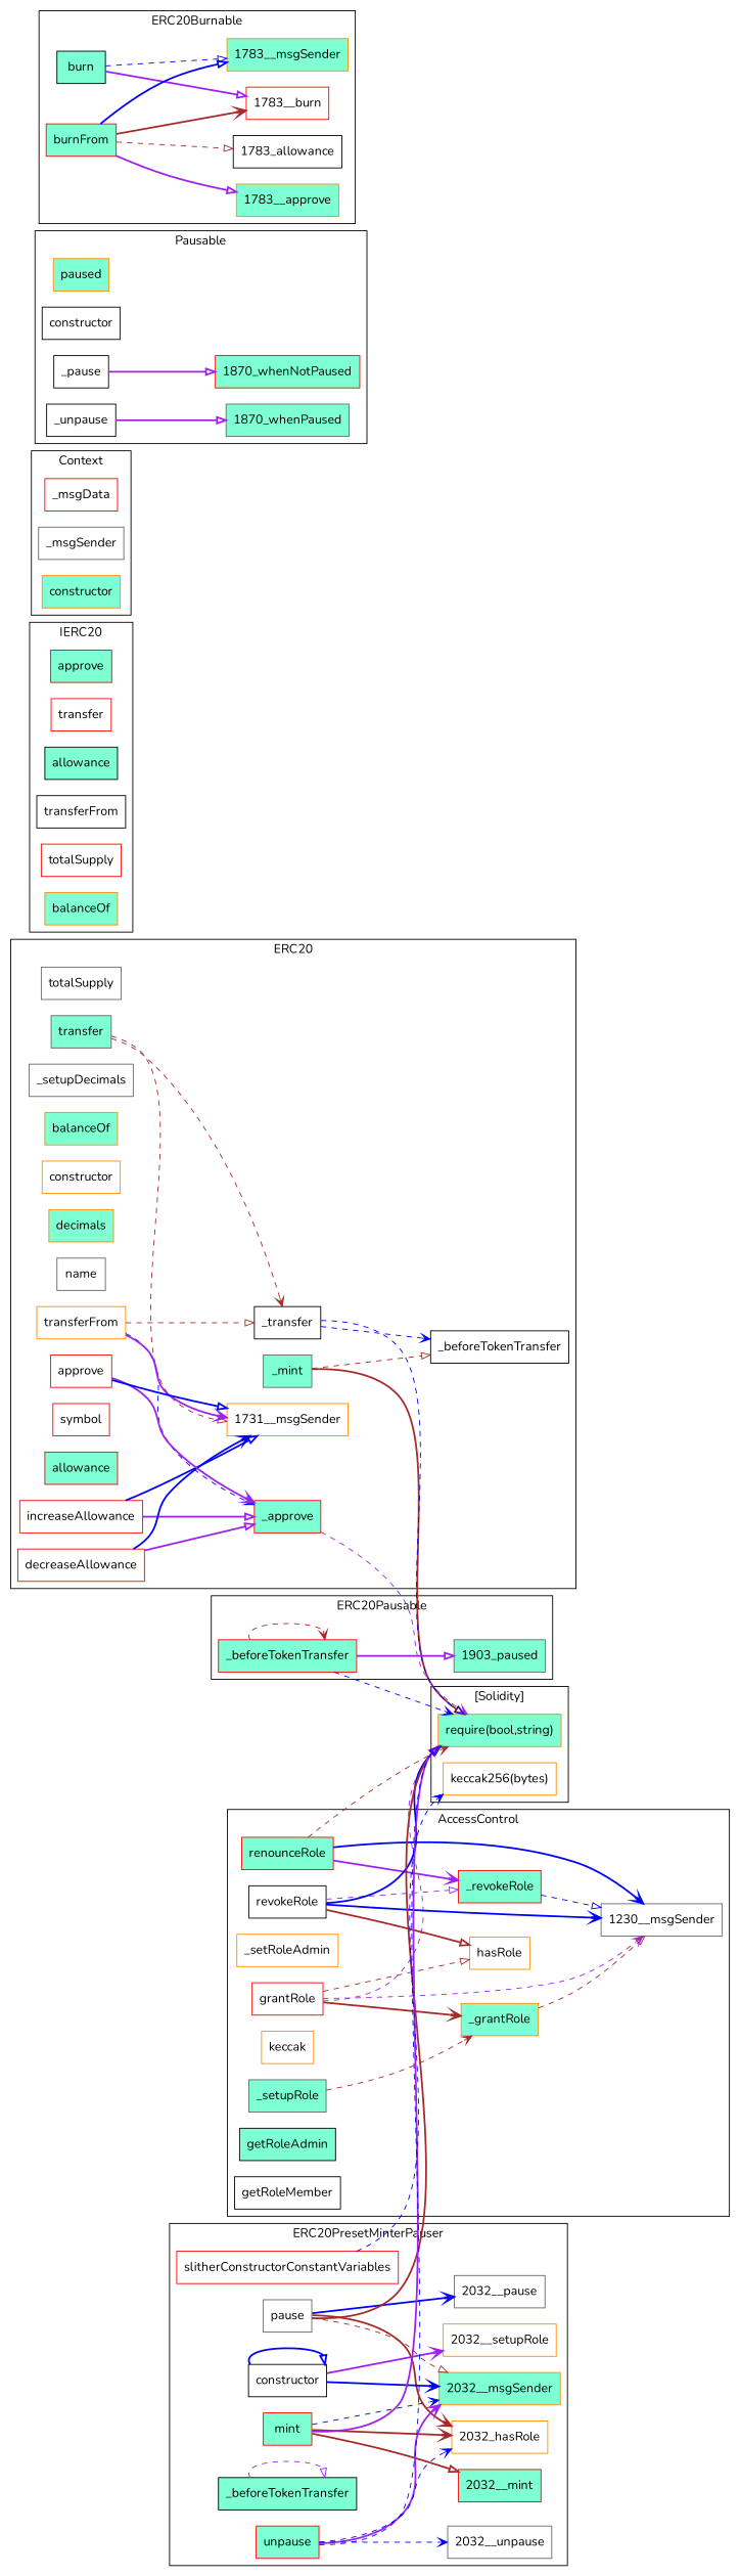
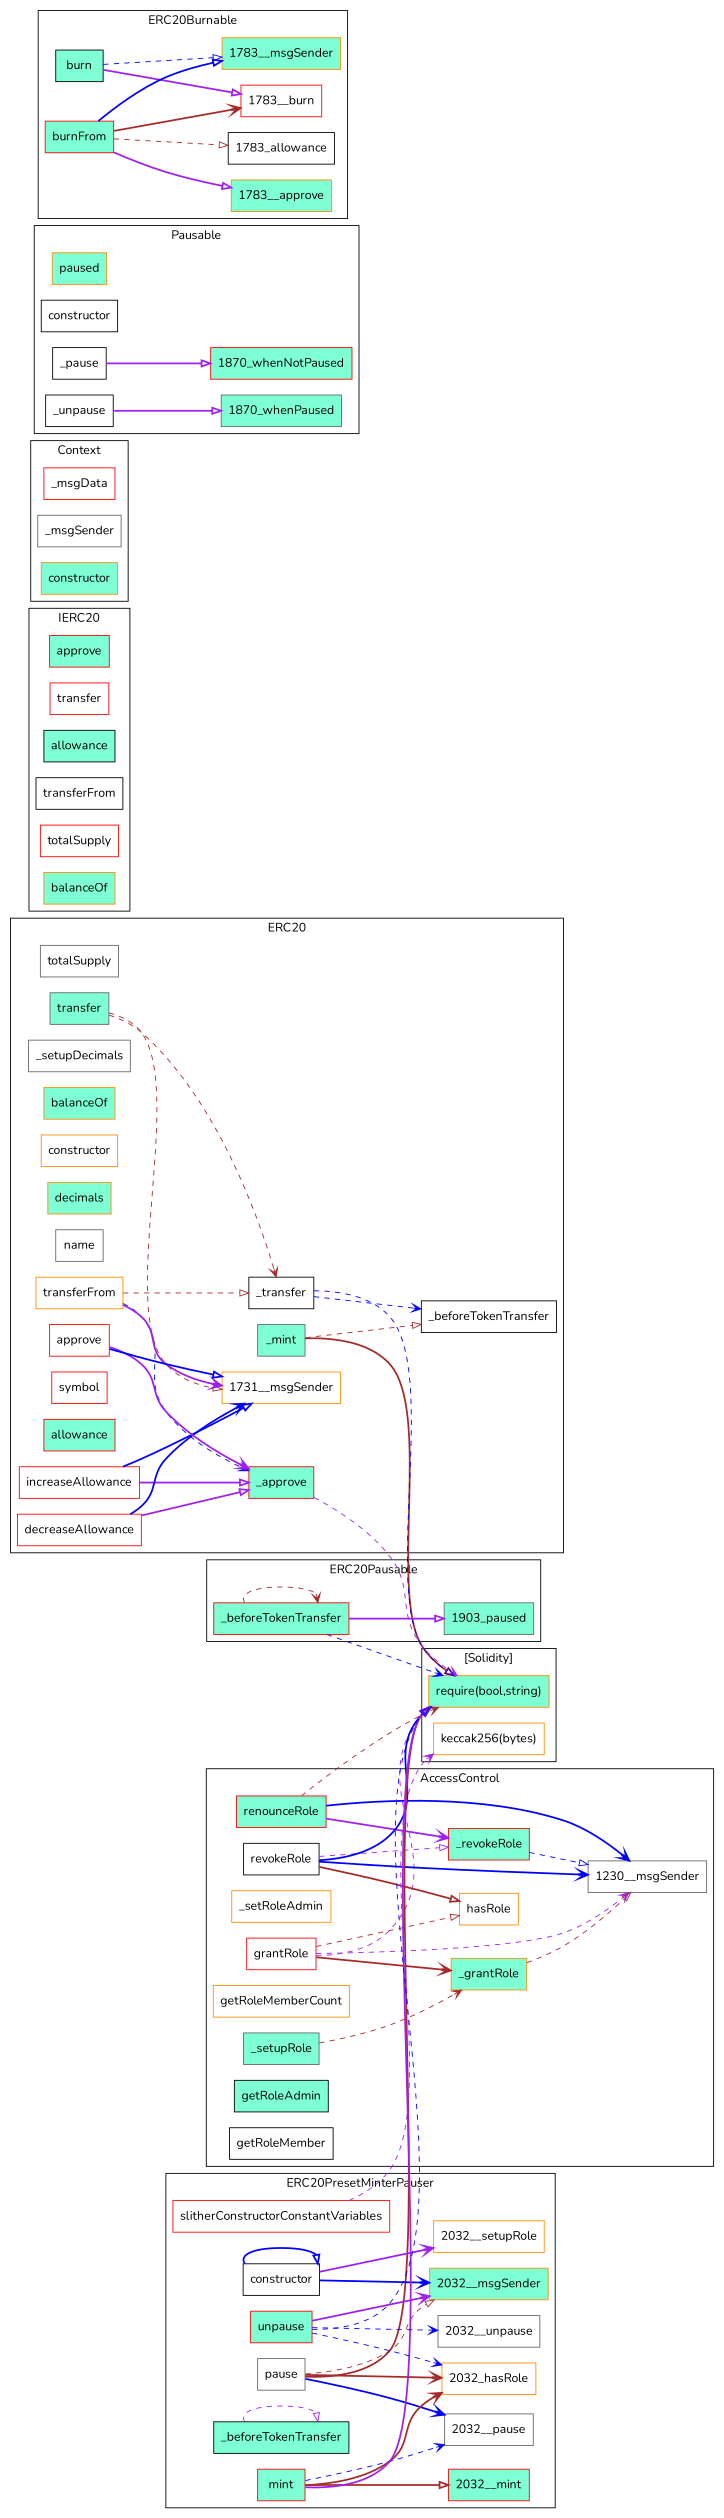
  strict digraph {
    fontname=Nunito
    rankdir=LR
    node [color=red fillcolor=white fontname=Nunito shape=box style=filled]
    edge [arrowhead=onormal color=blue fontname=Nunito style=bold]
    n1 [color=gray40 label=totalSupply]
    n2 [color=gray40 fillcolor=aquamarine label=_mint]
    n3 [color=black label=_beforeTokenTransfer]
    n4 [label=increaseAllowance]
    n5 [fillcolor=aquamarine label=_approve]
    "1731__msgSender" [color=darkorange]
    n7 [color=black label=_transfer]
    n8 [color=gray40 label=_setupDecimals]
    n9 [color=darkorange fillcolor=aquamarine label=balanceOf]
    n10 [color=darkorange label=constructor]
    n11 [color=darkorange fillcolor=aquamarine label=decimals]
    n12 [color=gray40 label=name]
    n13 [color=gray40 fillcolor=aquamarine label=transfer]
    n14 [label=decreaseAllowance]
    n15 [label=symbol]
    n16 [fillcolor=aquamarine label=allowance]
    n17 [color=darkorange label=transferFrom]
    n18 [label=approve]
    n19 [fillcolor=aquamarine label=approve]
    n20 [label=transfer]
    n21 [color=black fillcolor=aquamarine label=allowance]
    n22 [color=black label=transferFrom]
    n23 [label=totalSupply]
    n24 [color=darkorange fillcolor=aquamarine label=balanceOf]
    n25 [label=_msgData]
    n26 [color=gray40 label=_msgSender]
    n27 [color=darkorange fillcolor=aquamarine label=constructor]
    n28 [color=darkorange fillcolor=aquamarine label=paused]
    n29 [color=black label=constructor]
    n30 [color=black label=_pause]
    "1870_whenNotPaused" [fillcolor=aquamarine]
    n32 [color=black label=_unpause]
    "1870_whenPaused" [color=gray40 fillcolor=aquamarine]
    n34 [fillcolor=aquamarine label=_beforeTokenTransfer]
    "1903_paused" [color=gray40 fillcolor=aquamarine]
    n36 [label=grantRole]
    n37 [color=darkorange fillcolor=aquamarine label=_grantRole]
    n38 [color=darkorange label=hasRole]
    "1230__msgSender" [color=gray40]
    n40 [fillcolor=aquamarine label=renounceRole]
    n41 [fillcolor=aquamarine label=_revokeRole]
    n42 [color=darkorange label=_setRoleAdmin]
    n43 [color=gray40 fillcolor=aquamarine label=_setupRole]
-   n44 [color=darkorange label=keccak]
+   n44 [color=darkorange label=getRoleMemberCount]
    n45 [color=black label=revokeRole]
    n46 [color=black fillcolor=aquamarine label=getRoleAdmin]
    n47 [color=black label=getRoleMember]
    n48 [color=gray40 label=pause]
    "2032__msgSender" [color=darkorange fillcolor=aquamarine]
    "2032_hasRole" [color=darkorange]
    "2032__pause" [color=gray40]
    n52 [color=black label=constructor]
    "2032__setupRole" [color=darkorange]
    n54 [fillcolor=aquamarine label=mint]
    "2032__mint" [fillcolor=aquamarine]
    n56 [label=slitherConstructorConstantVariables]
    n57 [color=black fillcolor=aquamarine label=_beforeTokenTransfer]
    n58 [fillcolor=aquamarine label=unpause]
    "2032__unpause" [color=gray40]
    n60 [color=black fillcolor=aquamarine label=burn]
    "1783__burn"
    "1783__msgSender" [color=darkorange fillcolor=aquamarine]
    n63 [fillcolor=aquamarine label=burnFrom]
    "1783__approve" [color=darkorange fillcolor=aquamarine]
    "1783_allowance" [color=black]
    "require(bool,string)" [color=darkorange fillcolor=aquamarine]
    "keccak256(bytes)" [color=darkorange]
    subgraph cluster_1 {
      label=ERC20
      n1
      n2
      n3
      n4
      n5
      "1731__msgSender"
      n7
      n8
      n9
      n10
      n11
      n12
      n13
      n14
      n15
      n16
      n17
      n18
    }
    subgraph cluster_2 {
      label=IERC20
      n19
      n20
      n21
      n22
      n23
      n24
    }
    subgraph cluster_3 {
      label=Context
      n25
      n26
      n27
    }
    subgraph cluster_4 {
      label=Pausable
      n28
      n29
      n30
      "1870_whenNotPaused"
      n32
      "1870_whenPaused"
    }
    subgraph cluster_5 {
      label=ERC20Pausable
      n34
      "1903_paused"
    }
    subgraph cluster_6 {
      label=AccessControl
      n36
      n37
      n38
      "1230__msgSender"
      n40
      n41
      n42
      n43
      n44
      n45
      n46
      n47
    }
    subgraph cluster_7 {
      label=ERC20PresetMinterPauser
      n48
      "2032__msgSender"
      "2032_hasRole"
      "2032__pause"
      n52
      "2032__setupRole"
      n54
      "2032__mint"
      n56
      n57
      n58
      "2032__unpause"
    }
    subgraph cluster_8 {
      label=ERC20Burnable
      n60
      "1783__burn"
      "1783__msgSender"
      n63
      "1783__approve"
      "1783_allowance"
    }
    subgraph cluster_9 {
      label="[Solidity]"
      "require(bool,string)"
      "keccak256(bytes)"
    }
    n2 -> n3 [color=brown style=dashed]
    n2 -> "require(bool,string)" [color=brown]
    n4 -> n5 [color=purple]
    n4 -> "1731__msgSender"
    n5 -> "require(bool,string)" [arrowhead=vee color=purple style=dashed]
    n7 -> n3 [arrowhead=vee style=dashed]
    n7 -> "require(bool,string)" [style=dashed]
    n13 -> "1731__msgSender" [color=brown style=dashed]
    n13 -> n7 [arrowhead=vee color=brown style=dashed]
    n14 -> n5 [color=purple]
    n14 -> "1731__msgSender" [arrowhead=vee]
    n17 -> n5 [arrowhead=vee style=dashed]
    n17 -> "1731__msgSender" [arrowhead=vee color=purple]
    n17 -> n7 [color=brown style=dashed]
    n18 -> n5 [arrowhead=vee color=purple]
    n18 -> "1731__msgSender"
    n30 -> "1870_whenNotPaused" [color=purple]
    n32 -> "1870_whenPaused" [color=purple]
    n34 -> n34 [arrowhead=vee color=brown style=dashed]
    n34 -> "1903_paused" [color=purple]
    n34 -> "require(bool,string)" [arrowhead=vee style=dashed]
    n36 -> n37 [arrowhead=vee color=brown]
    n36 -> n38 [color=brown style=dashed]
    n36 -> "1230__msgSender" [arrowhead=vee color=purple style=dashed]
    n36 -> "require(bool,string)" [arrowhead=vee color=purple style=dashed]
    n37 -> "1230__msgSender" [color=brown style=dashed]
    n40 -> "1230__msgSender" [arrowhead=vee]
    n40 -> n41 [arrowhead=vee color=purple]
    n40 -> "require(bool,string)" [arrowhead=vee color=brown style=dashed]
    n41 -> "1230__msgSender" [style=dashed]
    n43 -> n37 [arrowhead=vee color=brown style=dashed]
    n45 -> n38 [color=brown]
    n45 -> "1230__msgSender" [arrowhead=vee]
    n45 -> n41 [color=purple style=dashed]
    n45 -> "require(bool,string)"
    n48 -> "2032__msgSender" [color=brown style=dashed]
    n48 -> "2032_hasRole" [arrowhead=vee color=brown]
    n48 -> "2032__pause" [arrowhead=vee]
    n48 -> "require(bool,string)" [color=brown]
    n52 -> "2032__msgSender" [arrowhead=vee]
    n52 -> n52
    n52 -> "2032__setupRole" [arrowhead=vee color=purple]
-   n54 -> "2032__msgSender" [arrowhead=vee style=dashed]
+   n54 -> "2032__pause" [arrowhead=vee style=dashed]
    n54 -> "2032_hasRole" [arrowhead=vee color=brown]
    n54 -> "2032__mint" [color=brown]
    n54 -> "require(bool,string)" [color=purple]
-   n56 -> "keccak256(bytes)" [arrowhead=vee style=dashed]
+   n56 -> "keccak256(bytes)" [arrowhead=vee color=purple style=dashed]
    n57 -> n57 [color=purple style=dashed]
    n58 -> "2032__msgSender" [arrowhead=vee color=purple]
    n58 -> "2032_hasRole" [arrowhead=vee style=dashed]
    n58 -> "2032__unpause" [arrowhead=vee style=dashed]
    n58 -> "require(bool,string)" [style=dashed]
    n60 -> "1783__burn" [color=purple]
    n60 -> "1783__msgSender" [style=dashed]
    n63 -> "1783__burn" [arrowhead=vee color=brown]
    n63 -> "1783__msgSender"
    n63 -> "1783__approve" [color=purple]
    n63 -> "1783_allowance" [color=brown style=dashed]
  }
